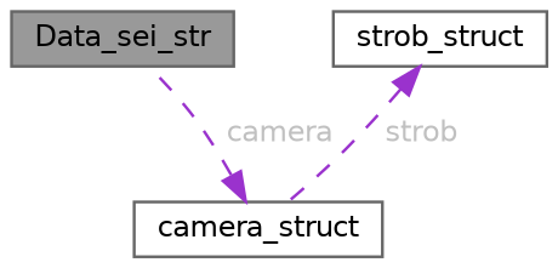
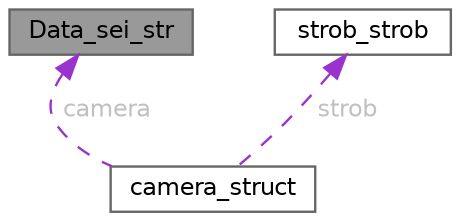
  digraph {
    node [color=gray40 fillcolor=white fontname=Helvetica fontsize=10 shape=box style=filled]
    edge [color=darkorchid3 dir=back fontcolor=grey fontname=Helvetica fontsize=10 labelfontname=Helvetica labelfontsize=10 style=dashed]
    n1 [fillcolor=grey60 fontcolor=black height=0.2 label=Data_sei_str width=0.4]
-   n2 [height=0.2 label=strob_struct width=0.4]
+   n2 [height=0.2 label=strob_strob width=0.4]
    n3 [height=0.2 label=camera_struct width=0.4]
    n2 -> n3 [label=" strob"]
-   n3 -> n1 [label=" camera"]
+   n1 -> n3 [label=" camera"]
  }
